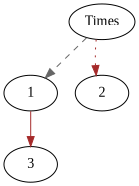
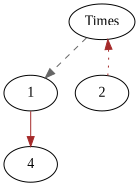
  digraph {
    fontname="Liberation Serif"
    node [fontname="Liberation Serif"]
    edge [color=brown fontname="Liberation Serif"]
    n1 [label=Times]
    n2 [label=1]
    n3 [label=2]
-   n4 [label=3]
+   n4 [label=4]
    n1 -> n2 [color=gray40 style=dashed]
-   n1 -> n3 [style=dotted]
+   n3 -> n1 [style=dotted]
    n2 -> n4 [style=solid]
  }
